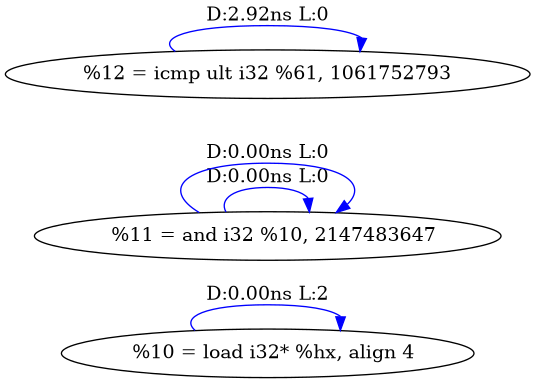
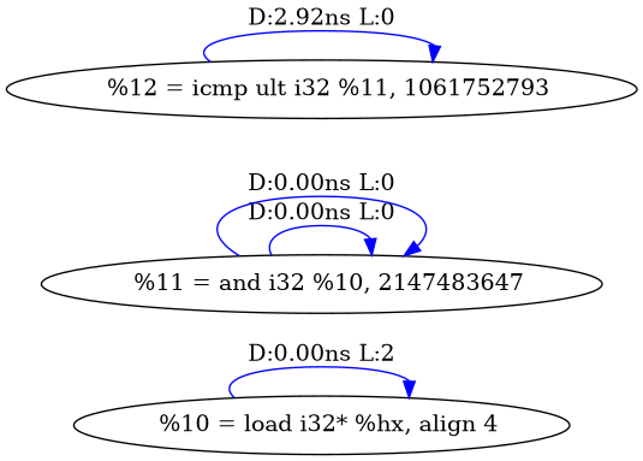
  digraph {
    rankdir=LR
    edge [color=blue]
    n1 [label="  %10 = load i32* %hx, align 4"]
    n2 [label="  %11 = and i32 %10, 2147483647"]
-   n3 [label="%12 = icmp ult i32 %61, 1061752793"]
+   n3 [label="  %12 = icmp ult i32 %11, 1061752793"]
    n1 -> n1 [label="D:0.00ns L:2"]
    n2 -> n2 [label="D:0.00ns L:0"]
    n2 -> n2 [label="D:0.00ns L:0"]
    n3 -> n3 [label="D:2.92ns L:0"]
  }
